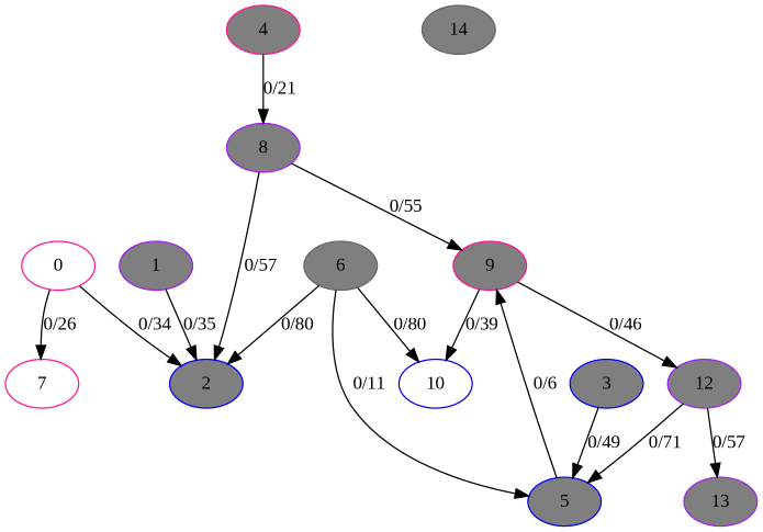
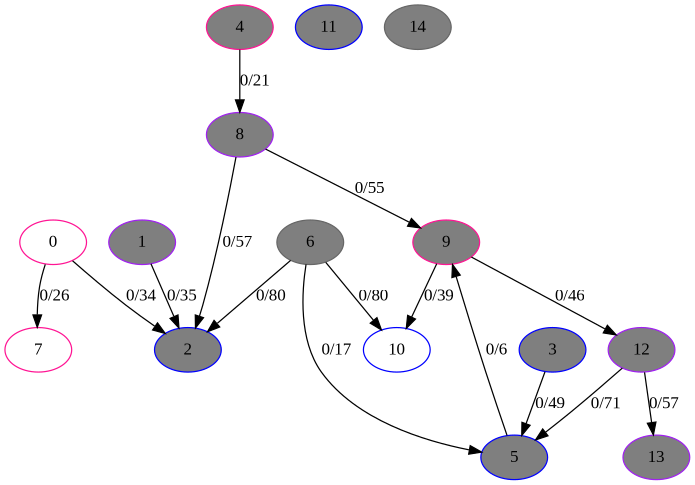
  digraph {
    fontname="Liberation Serif"
    node [color=blue fillcolor=grey50 fontname="Liberation Serif" style=filled]
    edge [fontname="Liberation Serif"]
    0 [color=deeppink fillcolor=grey100]
    7 [color=deeppink fillcolor=grey100]
    2
    10 [fillcolor=grey100]
    1 [color=purple]
    3
    5
    9 [color=deeppink]
    12 [color=purple]
    4 [color=deeppink]
    8 [color=purple]
    13 [color=purple]
    6 [color=gray40]
+   11
    14 [color=gray40]
    0 -> 7 [label="0/26"]
    0 -> 2 [label="0/34"]
    1 -> 2 [label="0/35"]
    3 -> 5 [label="0/49"]
    5 -> 9 [label="0/6"]
    9 -> 10 [label="0/39"]
    9 -> 12 [label="0/46"]
    12 -> 5 [label="0/71"]
    12 -> 13 [label="0/57"]
    4 -> 8 [label="0/21"]
    8 -> 2 [label="0/57"]
    8 -> 9 [label="0/55"]
    6 -> 2 [label="0/80"]
    6 -> 10 [label="0/80"]
-   6 -> 5 [label="0/11"]
+   6 -> 5 [label="0/17"]
  }
